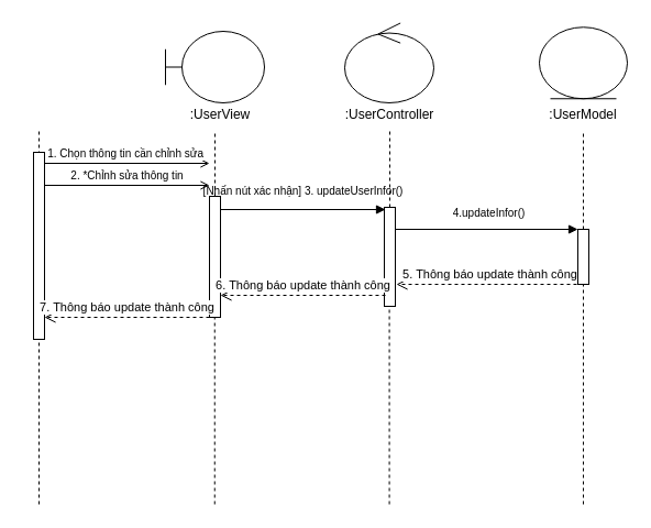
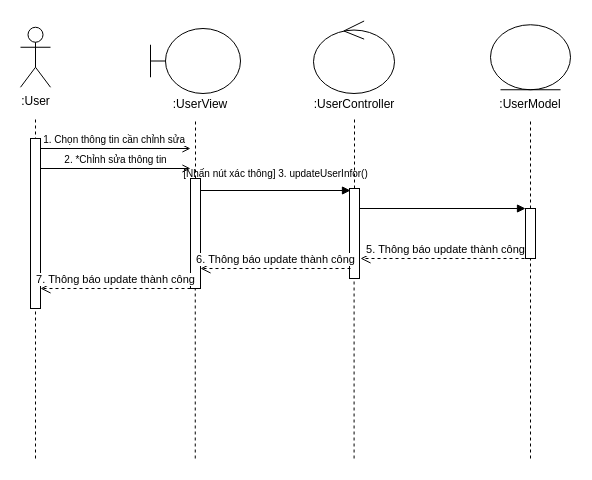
  <mxCell id="0" />
  <mxCell id="1" parent="0" />
+ <mxCell id="2" value=":User" style="shape=umlActor;verticalLabelPosition=bottom;verticalAlign=top;html=1;outlineConnect=0;" parent="1" vertex="1"><mxGeometry x="20" y="26.75" width="30" height="60" as="geometry" /></mxCell>
  <mxCell id="3" value="" style="endArrow=none;dashed=1;html=1;rounded=0;" parent="1" edge="1"><mxGeometry width="50" height="50" relative="1" as="geometry"><mxPoint x="35" y="458" as="sourcePoint" /><mxPoint x="35" y="118" as="targetPoint" /></mxGeometry></mxCell>
  <mxCell id="4" value="" style="shape=umlBoundary;whiteSpace=wrap;html=1;" parent="1" vertex="1"><mxGeometry x="150" y="28" width="90" height="65" as="geometry" /></mxCell>
  <mxCell id="5" value="" style="ellipse;shape=umlControl;whiteSpace=wrap;html=1;" parent="1" vertex="1"><mxGeometry x="313" y="20.5" width="81" height="72.5" as="geometry" /></mxCell>
  <mxCell id="6" value="" style="ellipse;shape=umlEntity;whiteSpace=wrap;html=1;" parent="1" vertex="1"><mxGeometry x="490" y="24.25" width="80" height="65" as="geometry" /></mxCell>
  <mxCell id="7" value="" style="endArrow=none;dashed=1;html=1;rounded=0;" parent="1" source="16" edge="1"><mxGeometry width="50" height="50" relative="1" as="geometry"><mxPoint x="194.76" y="458" as="sourcePoint" /><mxPoint x="195" y="118" as="targetPoint" /></mxGeometry></mxCell>
  <mxCell id="8" value="" style="endArrow=none;dashed=1;html=1;rounded=0;" parent="1" source="18" edge="1"><mxGeometry width="50" height="50" relative="1" as="geometry"><mxPoint x="353.58" y="458" as="sourcePoint" /><mxPoint x="354" y="118" as="targetPoint" /></mxGeometry></mxCell>
  <mxCell id="9" value="" style="endArrow=none;dashed=1;html=1;rounded=0;" parent="1" source="23" edge="1"><mxGeometry width="50" height="50" relative="1" as="geometry"><mxPoint x="530" y="458" as="sourcePoint" /><mxPoint x="530" y="118" as="targetPoint" /></mxGeometry></mxCell>
  <mxCell id="10" value="&lt;font style=&quot;font-size: 10px;&quot;&gt;1. Chọn thông tin cần chỉnh sửa&amp;nbsp;&lt;/font&gt;" style="html=1;verticalAlign=bottom;startArrow=none;startFill=0;endArrow=open;curved=0;rounded=0;endFill=0;" parent="1" edge="1"><mxGeometry width="60" relative="1" as="geometry"><mxPoint x="40" y="148" as="sourcePoint" /><mxPoint x="190" y="148" as="targetPoint" /></mxGeometry></mxCell>
  <mxCell id="11" value="" style="html=1;points=[[0,0,0,0,5],[0,1,0,0,-5],[1,0,0,0,5],[1,1,0,0,-5]];perimeter=orthogonalPerimeter;outlineConnect=0;targetShapes=umlLifeline;portConstraint=eastwest;newEdgeStyle={&quot;curved&quot;:0,&quot;rounded&quot;:0};" parent="1" vertex="1"><mxGeometry x="30" y="138" width="10" height="170" as="geometry" /></mxCell>
  <mxCell id="12" value="" style="html=1;verticalAlign=bottom;startArrow=none;startFill=0;endArrow=block;curved=0;rounded=0;endFill=1;" parent="1" edge="1"><mxGeometry width="60" relative="1" as="geometry"><mxPoint x="195" y="190" as="sourcePoint" /><mxPoint x="350" y="190" as="targetPoint" /></mxGeometry></mxCell>
  <mxCell id="13" value="&lt;font style=&quot;font-size: 10px;&quot;&gt;2. *Chỉnh sửa thông tin&lt;/font&gt;" style="html=1;verticalAlign=bottom;startArrow=none;startFill=0;endArrow=open;curved=0;rounded=0;endFill=0;" parent="1" edge="1"><mxGeometry width="60" relative="1" as="geometry"><mxPoint x="40" y="168" as="sourcePoint" /><mxPoint x="190" y="168" as="targetPoint" /></mxGeometry></mxCell>
- <mxCell id="14" value="&lt;font style=&quot;font-size: 10px;&quot;&gt;[Nhấn nút xác nhận] 3. updateUserInfor()&lt;/font&gt;" style="text;html=1;align=center;verticalAlign=middle;resizable=0;points=[];autosize=1;strokeColor=none;fillColor=none;" parent="1" vertex="1"><mxGeometry x="170" y="158" width="210" height="30" as="geometry" /></mxCell>
+ <mxCell id="14" value="&lt;font style=&quot;font-size: 10px;&quot;&gt;[Nhấn nút xác thông] 3. updateUserInfor()&lt;/font&gt;" style="text;html=1;align=center;verticalAlign=middle;resizable=0;points=[];autosize=1;strokeColor=none;fillColor=none;" parent="1" vertex="1"><mxGeometry x="170" y="158" width="210" height="30" as="geometry" /></mxCell>
  <mxCell id="15" value="" style="endArrow=none;dashed=1;html=1;rounded=0;" parent="1" target="16" edge="1"><mxGeometry width="50" height="50" relative="1" as="geometry"><mxPoint x="194.76" y="458" as="sourcePoint" /><mxPoint x="194.76" y="108" as="targetPoint" /></mxGeometry></mxCell>
  <mxCell id="16" value="" style="html=1;points=[[0,0,0,0,5],[0,1,0,0,-5],[1,0,0,0,5],[1,1,0,0,-5]];perimeter=orthogonalPerimeter;outlineConnect=0;targetShapes=umlLifeline;portConstraint=eastwest;newEdgeStyle={&quot;curved&quot;:0,&quot;rounded&quot;:0};" parent="1" vertex="1"><mxGeometry x="190" y="178" width="10" height="110" as="geometry" /></mxCell>
  <mxCell id="17" value="" style="endArrow=none;dashed=1;html=1;rounded=0;" parent="1" target="18" edge="1"><mxGeometry width="50" height="50" relative="1" as="geometry"><mxPoint x="353.58" y="458" as="sourcePoint" /><mxPoint x="353.58" y="108" as="targetPoint" /></mxGeometry></mxCell>
  <mxCell id="18" value="" style="html=1;points=[[0,0,0,0,5],[0,1,0,0,-5],[1,0,0,0,5],[1,1,0,0,-5]];perimeter=orthogonalPerimeter;outlineConnect=0;targetShapes=umlLifeline;portConstraint=eastwest;newEdgeStyle={&quot;curved&quot;:0,&quot;rounded&quot;:0};" parent="1" vertex="1"><mxGeometry x="349" y="188" width="10" height="90" as="geometry" /></mxCell>
  <mxCell id="19" value="" style="html=1;verticalAlign=bottom;startArrow=none;startFill=0;endArrow=block;curved=0;rounded=0;endFill=1;" parent="1" target="23" edge="1"><mxGeometry width="60" relative="1" as="geometry"><mxPoint x="359" y="208" as="sourcePoint" /><mxPoint x="530" y="209" as="targetPoint" /></mxGeometry></mxCell>
- <mxCell id="20" value="&lt;span style=&quot;font-size: 10px;&quot;&gt;4.updateInfor()&lt;/span&gt;" style="text;html=1;align=center;verticalAlign=middle;resizable=0;points=[];autosize=1;strokeColor=none;fillColor=none;" parent="1" vertex="1"><mxGeometry x="399" y="178" width="90" height="30" as="geometry" /></mxCell>
  <mxCell id="21" value="5. Thông báo update thành công" style="html=1;verticalAlign=bottom;endArrow=open;dashed=1;endSize=8;curved=0;rounded=0;" parent="1" edge="1"><mxGeometry relative="1" as="geometry"><mxPoint x="530" y="258" as="sourcePoint" /><mxPoint x="360" y="258" as="targetPoint" /></mxGeometry></mxCell>
  <mxCell id="22" value="" style="endArrow=none;dashed=1;html=1;rounded=0;" parent="1" target="23" edge="1"><mxGeometry width="50" height="50" relative="1" as="geometry"><mxPoint x="530" y="458" as="sourcePoint" /><mxPoint x="530" y="108" as="targetPoint" /></mxGeometry></mxCell>
  <mxCell id="23" value="" style="html=1;points=[[0,0,0,0,5],[0,1,0,0,-5],[1,0,0,0,5],[1,1,0,0,-5]];perimeter=orthogonalPerimeter;outlineConnect=0;targetShapes=umlLifeline;portConstraint=eastwest;newEdgeStyle={&quot;curved&quot;:0,&quot;rounded&quot;:0};" parent="1" vertex="1"><mxGeometry x="525" y="208" width="10" height="50" as="geometry" /></mxCell>
  <mxCell id="24" value="6. Thông báo update thành công" style="html=1;verticalAlign=bottom;endArrow=open;dashed=1;endSize=8;curved=0;rounded=0;" parent="1" edge="1"><mxGeometry relative="1" as="geometry"><mxPoint x="350" y="268" as="sourcePoint" /><mxPoint x="200" y="268" as="targetPoint" /></mxGeometry></mxCell>
  <mxCell id="25" value="7. Thông báo update thành công" style="html=1;verticalAlign=bottom;endArrow=open;dashed=1;endSize=8;curved=0;rounded=0;" parent="1" edge="1"><mxGeometry relative="1" as="geometry"><mxPoint x="190" y="288" as="sourcePoint" /><mxPoint x="40" y="288" as="targetPoint" /></mxGeometry></mxCell>
  <mxCell id="26" value=":UserView" style="text;html=1;align=center;verticalAlign=middle;whiteSpace=wrap;rounded=0;" vertex="1" parent="1"><mxGeometry x="170" y="89.25" width="60" height="30" as="geometry" /></mxCell>
  <mxCell id="27" value=":UserController" style="text;html=1;align=center;verticalAlign=middle;whiteSpace=wrap;rounded=0;" vertex="1" parent="1"><mxGeometry x="324" y="89.25" width="60" height="30" as="geometry" /></mxCell>
  <mxCell id="28" value=":UserModel" style="text;html=1;align=center;verticalAlign=middle;whiteSpace=wrap;rounded=0;" vertex="1" parent="1"><mxGeometry x="500" y="89.25" width="60" height="30" as="geometry" /></mxCell>
